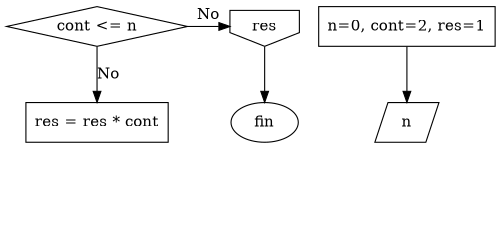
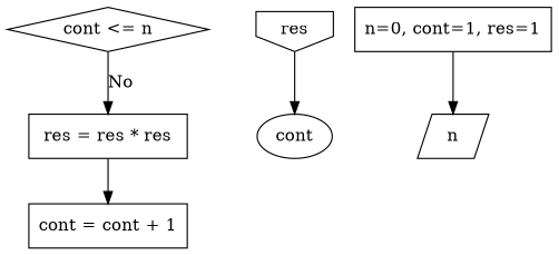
  digraph {
    node [shape=box]
    n1 [label="cont <= n" shape=diamond]
    n2 [label=res shape=invhouse]
-   n3 [label="res = res * cont"]
-   n4 [label=fin shape=ellipse]
-   n5 [label="n=0, cont=2, res=1"]
+   n3 [label="res = res * res"]
+   n4 [label=cont shape=ellipse]
+   n5 [label="n=0, cont=1, res=1"]
    n6 [label=n shape=parallelogram]
+   n7 [label="cont = cont + 1"]
    subgraph sub_1 {
      rank=same
      n1
      n2
    }
-   n1 -> n2 [label=No]
    n1 -> n3 [label=No]
    n2 -> n4
+   n3 -> n7
    n5 -> n6
  }
